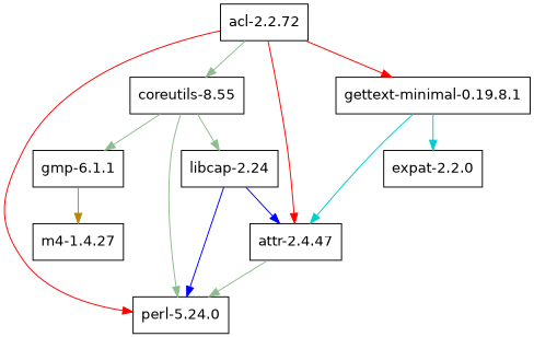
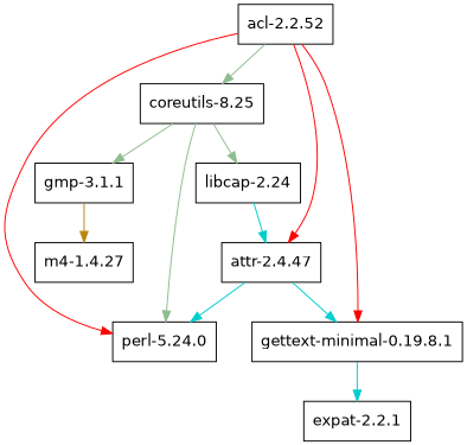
  digraph {
    node [fontname="dejavu sans" shape=box]
    edge [color=darkseagreen]
-   n1 [label="coreutils-8.55"]
+   n1 [label="coreutils-8.25"]
    n2 [label="perl-5.24.0"]
-   n3 [label="gmp-6.1.1"]
+   n3 [label="gmp-3.1.1"]
    n4 [label="libcap-2.24"]
-   n5 [label="acl-2.2.72"]
+   n5 [label="acl-2.2.52"]
    n6 [label="gettext-minimal-0.19.8.1"]
    n7 [label="attr-2.4.47"]
    n8 [label="m4-1.4.27"]
-   n9 [label="expat-2.2.0"]
+   n9 [label="expat-2.2.1"]
    n1 -> n2
    n1 -> n3
    n1 -> n4
    n3 -> n8 [color=darkgoldenrod]
-   n4 -> n2 [color=blue]
-   n4 -> n7 [color=blue]
+   n4 -> n7 [color=cyan3]
    n5 -> n1
    n5 -> n2 [color=red]
    n5 -> n6 [color=red]
    n5 -> n7 [color=red]
    n6 -> n9 [color=cyan3]
-   n7 -> n2
-   n6 -> n7 [color=cyan3]
+   n7 -> n2 [color=cyan3]
+   n7 -> n6 [color=cyan3]
  }
